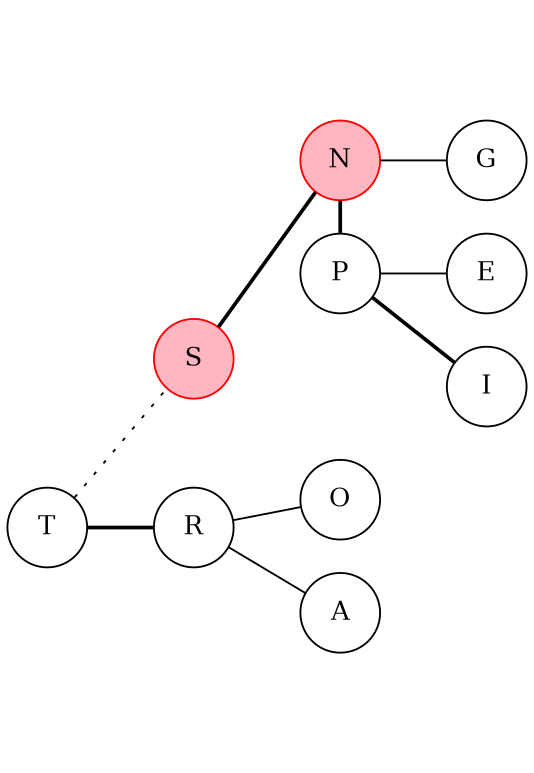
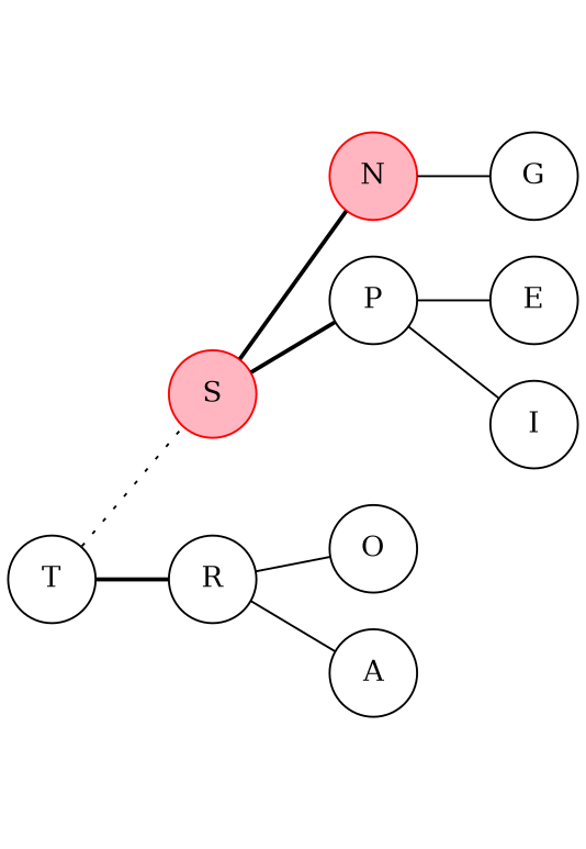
  graph {
    rankdir=LR
    splines=false
    node [fixedsize=true shape=circle]
    edge [style=invis]
    T [width=0.6]
    S [color=red fillcolor=lightpink style=filled width=0.6]
    R [width=0.6]
    P [width=0.6]
    N [color=red fillcolor=lightpink style=filled width=0.6]
    O [width=0.6]
    A [width=0.6]
    E [width=0.6]
    I [width=0.6]
    G [width=0.6]
    d1 [style=invis width=0.6]
    d2 [style=invis width=0.6]
    d3 [style=invis width=0.6]
    d4 [style=invis width=0.6]
    d5 [style=invis width=0.6]
    subgraph sub_1 {
      rank=same
      T
    }
    subgraph sub_2 {
      rank=same
      S
      R
    }
    subgraph sub_3 {
      rank=same
      P
      N
      O
      A
    }
    subgraph sub_4 {
      rank=same
      E
      I
      G
    }
    T -- S [style=dotted]
    T -- R [style=bold]
    T -- d1
-   N -- P [style=bold]
+   S -- P [style=bold]
    S -- N [style=bold]
    S -- d2
    R -- O [style=solid]
    R -- A [style=solid]
    R -- d3
    P -- E [style=solid]
-   P -- I [style=bold]
+   P -- I [style=solid]
    P -- d4
    N -- G [style=solid]
    N -- d5
  }
